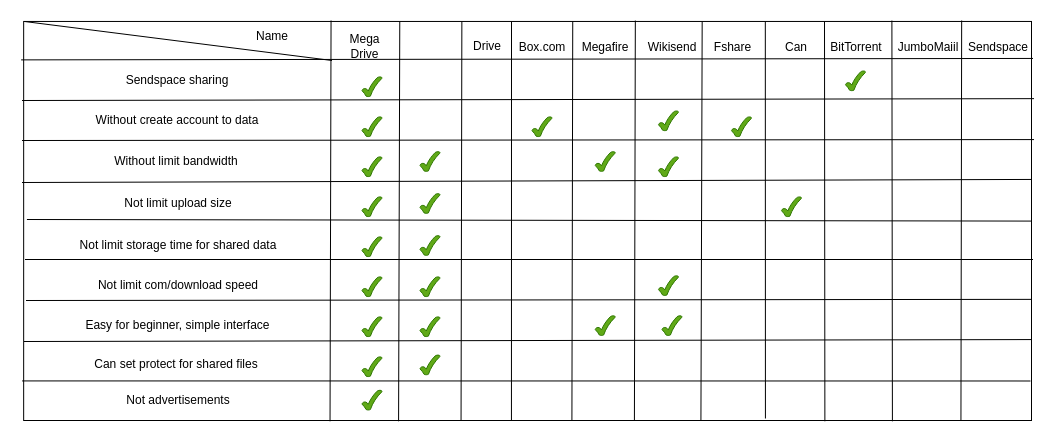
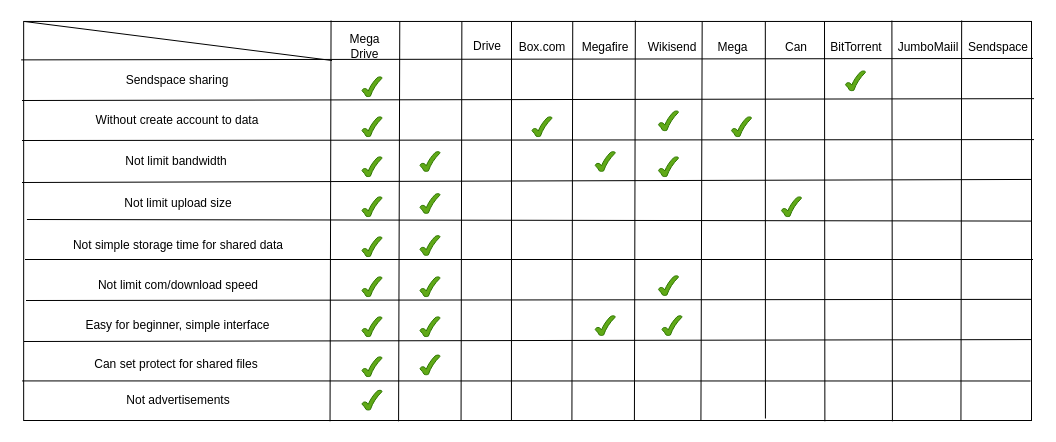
  <mxCell id="0" style=";html=1;" />
  <mxCell id="1" style=";html=1;" parent="0" />
  <mxCell id="2" value="" style="rounded=0;whiteSpace=wrap;html=1;arcSize=2;fillColor=none;" vertex="1" parent="1"><mxGeometry x="23.16" y="20.96" width="1007.84" height="399.04" as="geometry" /></mxCell>
  <mxCell id="3" value="" style="endArrow=none;html=1;rounded=0;entryX=1.001;entryY=0.103;entryDx=0;entryDy=0;exitX=-0.003;exitY=0.107;exitDx=0;exitDy=0;entryPerimeter=0;exitPerimeter=0;" edge="1" parent="1"><mxGeometry width="50" height="50" relative="1" as="geometry"><mxPoint x="20.636" y="59.377" as="sourcePoint" /><mxPoint x="1032.508" y="57.941" as="targetPoint" /></mxGeometry></mxCell>
  <mxCell id="4" value="" style="endArrow=none;html=1;rounded=0;exitX=0.672;exitY=0.999;exitDx=0;exitDy=0;entryX=0.526;entryY=0.01;entryDx=0;entryDy=0;entryPerimeter=0;exitPerimeter=0;" edge="1" parent="1" source="2"><mxGeometry width="50" height="50" relative="1" as="geometry"><mxPoint x="701" y="458.348" as="sourcePoint" /><mxPoint x="701.68" y="20.96" as="targetPoint" /></mxGeometry></mxCell>
  <mxCell id="5" value="" style="endArrow=none;html=1;rounded=0;exitX=0.795;exitY=1.002;exitDx=0;exitDy=0;entryX=0.75;entryY=0;entryDx=0;entryDy=0;exitPerimeter=0;" edge="1" parent="1" source="2"><mxGeometry width="50" height="50" relative="1" as="geometry"><mxPoint x="824.24" y="459.561" as="sourcePoint" /><mxPoint x="824" y="20.96" as="targetPoint" /></mxGeometry></mxCell>
  <mxCell id="6" value="" style="endArrow=none;html=1;rounded=0;entryX=0.736;entryY=0.995;entryDx=0;entryDy=0;entryPerimeter=0;" edge="1" parent="1" target="2"><mxGeometry width="50" height="50" relative="1" as="geometry"><mxPoint x="764.82" y="20.96" as="sourcePoint" /><mxPoint x="765.14" y="460.439" as="targetPoint" /></mxGeometry></mxCell>
  <mxCell id="7" value="" style="endArrow=none;html=1;rounded=0;exitX=0.93;exitY=0.999;exitDx=0;exitDy=0;exitPerimeter=0;" edge="1" parent="1" source="2"><mxGeometry width="50" height="50" relative="1" as="geometry"><mxPoint x="961" y="460" as="sourcePoint" /><mxPoint x="961.16" y="20" as="targetPoint" /></mxGeometry></mxCell>
  <mxCell id="8" value="Mega Drive" style="text;html=1;align=center;verticalAlign=middle;whiteSpace=wrap;rounded=0;" vertex="1" parent="1"><mxGeometry x="336.5" y="36.21" width="55" height="20" as="geometry" /></mxCell>
  <mxCell id="9" value="JumboMaiil" style="text;html=1;align=center;verticalAlign=middle;whiteSpace=wrap;rounded=0;" vertex="1" parent="1"><mxGeometry x="897.74" y="31.82" width="60" height="30" as="geometry" /></mxCell>
  <mxCell id="10" value="BitTorrent" style="text;html=1;align=center;verticalAlign=middle;whiteSpace=wrap;rounded=0;" vertex="1" parent="1"><mxGeometry x="825.5" y="31.82" width="60" height="30" as="geometry" /></mxCell>
  <mxCell id="11" value="Can" style="text;html=1;align=center;verticalAlign=middle;whiteSpace=wrap;rounded=0;" vertex="1" parent="1"><mxGeometry x="765.5" y="31.82" width="60" height="30" as="geometry" /></mxCell>
  <mxCell id="12" value="" style="endArrow=none;html=1;rounded=0;exitX=0.606;exitY=0.999;exitDx=0;exitDy=0;exitPerimeter=0;entryX=0.584;entryY=0.003;entryDx=0;entryDy=0;entryPerimeter=0;" edge="1" parent="1" source="2"><mxGeometry width="50" height="50" relative="1" as="geometry"><mxPoint x="634.24" y="459.998" as="sourcePoint" /><mxPoint x="634.84" y="20.08" as="targetPoint" /></mxGeometry></mxCell>
- <mxCell id="13" value="Fshare" style="text;html=1;align=center;verticalAlign=middle;whiteSpace=wrap;rounded=0;" vertex="1" parent="1"><mxGeometry x="709.06" y="31.82" width="46.76" height="30" as="geometry" /></mxCell>
+ <mxCell id="13" value="Mega" style="text;html=1;align=center;verticalAlign=middle;whiteSpace=wrap;rounded=0;" vertex="1" parent="1"><mxGeometry x="709.06" y="31.82" width="46.76" height="30" as="geometry" /></mxCell>
  <mxCell id="14" value="Wikisend" style="text;html=1;align=center;verticalAlign=middle;whiteSpace=wrap;rounded=0;" vertex="1" parent="1"><mxGeometry x="641.5" y="31.82" width="60" height="30" as="geometry" /></mxCell>
  <mxCell id="15" value="" style="endArrow=none;html=1;rounded=0;exitX=0.544;exitY=0.999;exitDx=0;exitDy=0;exitPerimeter=0;" edge="1" parent="1" source="2"><mxGeometry width="50" height="50" relative="1" as="geometry"><mxPoint x="571" y="460.439" as="sourcePoint" /><mxPoint x="572.24" y="20.96" as="targetPoint" /></mxGeometry></mxCell>
  <mxCell id="16" value="" style="endArrow=none;html=1;rounded=0;exitX=0.484;exitY=1;exitDx=0;exitDy=0;exitPerimeter=0;entryX=0.292;entryY=0.003;entryDx=0;entryDy=0;entryPerimeter=0;" edge="1" parent="1" source="2"><mxGeometry width="50" height="50" relative="1" as="geometry"><mxPoint x="511.12" y="459.498" as="sourcePoint" /><mxPoint x="511" y="20.96" as="targetPoint" /></mxGeometry></mxCell>
  <mxCell id="17" value="Megafire" style="text;html=1;align=center;verticalAlign=middle;whiteSpace=wrap;rounded=0;" vertex="1" parent="1"><mxGeometry x="574.74" y="31.82" width="60" height="30" as="geometry" /></mxCell>
  <mxCell id="18" value="" style="endArrow=none;html=1;rounded=0;exitX=0.434;exitY=0.999;exitDx=0;exitDy=0;exitPerimeter=0;" edge="1" parent="1" source="2"><mxGeometry width="50" height="50" relative="1" as="geometry"><mxPoint x="461" y="459.561" as="sourcePoint" /><mxPoint x="461.36" y="20.96" as="targetPoint" /></mxGeometry></mxCell>
  <mxCell id="19" value="Box.com" style="text;html=1;align=center;verticalAlign=middle;whiteSpace=wrap;rounded=0;" vertex="1" parent="1"><mxGeometry x="511.5" y="31.82" width="60" height="30" as="geometry" /></mxCell>
  <mxCell id="20" value="" style="endArrow=none;html=1;rounded=0;exitX=0.372;exitY=1.002;exitDx=0;exitDy=0;exitPerimeter=0;" edge="1" parent="1" source="2"><mxGeometry width="50" height="50" relative="1" as="geometry"><mxPoint x="399" y="459.162" as="sourcePoint" /><mxPoint x="399.28" y="21" as="targetPoint" /></mxGeometry></mxCell>
  <mxCell id="21" value="Drive" style="text;html=1;align=center;verticalAlign=middle;whiteSpace=wrap;rounded=0;" vertex="1" parent="1"><mxGeometry x="461.5" y="30.61" width="50" height="30" as="geometry" /></mxCell>
  <mxCell id="22" value="" style="endArrow=none;html=1;rounded=0;exitX=0.304;exitY=1.002;exitDx=0;exitDy=0;exitPerimeter=0;" edge="1" parent="1" source="2"><mxGeometry width="50" height="50" relative="1" as="geometry"><mxPoint x="330.35" y="459.479" as="sourcePoint" /><mxPoint x="330.55" y="20" as="targetPoint" /></mxGeometry></mxCell>
  <mxCell id="23" value="" style="endArrow=none;html=1;rounded=0;exitX=0;exitY=0;exitDx=0;exitDy=0;" edge="1" parent="1"><mxGeometry width="50" height="50" relative="1" as="geometry"><mxPoint x="23.66" y="20.96" as="sourcePoint" /><mxPoint x="331.5" y="60" as="targetPoint" /></mxGeometry></mxCell>
- <mxCell id="24" value="Name" style="text;html=1;align=center;verticalAlign=middle;whiteSpace=wrap;rounded=0;" vertex="1" parent="1"><mxGeometry x="241.5" y="20.96" width="60" height="30" as="geometry" /></mxCell>
  <mxCell id="25" value="" style="endArrow=none;html=1;rounded=0;entryX=1.002;entryY=0.215;entryDx=0;entryDy=0;entryPerimeter=0;exitX=0;exitY=1;exitDx=0;exitDy=0;" edge="1" parent="1" source="32"><mxGeometry width="50" height="50" relative="1" as="geometry"><mxPoint x="67.74" y="105.25" as="sourcePoint" /><mxPoint x="1033.516" y="98.154" as="targetPoint" /></mxGeometry></mxCell>
  <mxCell id="26" value="" style="endArrow=none;html=1;rounded=0;entryX=1.002;entryY=0.329;entryDx=0;entryDy=0;exitX=0;exitY=1;exitDx=0;exitDy=0;entryPerimeter=0;" edge="1" parent="1" source="41"><mxGeometry width="50" height="50" relative="1" as="geometry"><mxPoint x="25.82" y="145.25" as="sourcePoint" /><mxPoint x="1033.516" y="139.084" as="targetPoint" /></mxGeometry></mxCell>
  <mxCell id="27" value="" style="endArrow=none;html=1;rounded=0;entryX=1;entryY=0.44;entryDx=0;entryDy=0;entryPerimeter=0;exitX=0;exitY=1;exitDx=0;exitDy=0;" edge="1" parent="1" source="44"><mxGeometry width="50" height="50" relative="1" as="geometry"><mxPoint x="23.66" y="184.61" as="sourcePoint" /><mxPoint x="1031.5" y="178.938" as="targetPoint" /></mxGeometry></mxCell>
  <mxCell id="28" value="" style="endArrow=none;html=1;rounded=0;entryX=0.999;entryY=0.556;entryDx=0;entryDy=0;entryPerimeter=0;exitX=0.002;exitY=0.9;exitDx=0;exitDy=0;exitPerimeter=0;" edge="1" parent="1" source="45"><mxGeometry width="50" height="50" relative="1" as="geometry"><mxPoint x="23.66" y="226.85" as="sourcePoint" /><mxPoint x="1030.492" y="220.586" as="targetPoint" /></mxGeometry></mxCell>
  <mxCell id="29" value="" style="endArrow=none;html=1;rounded=0;entryX=1.001;entryY=0.663;entryDx=0;entryDy=0;entryPerimeter=0;" edge="1" parent="1"><mxGeometry width="50" height="50" relative="1" as="geometry"><mxPoint x="24.5" y="259" as="sourcePoint" /><mxPoint x="1032.508" y="259.004" as="targetPoint" /></mxGeometry></mxCell>
  <mxCell id="30" value="" style="endArrow=none;html=1;rounded=0;entryX=1;entryY=0.774;entryDx=0;entryDy=0;entryPerimeter=0;" edge="1" parent="1"><mxGeometry width="50" height="50" relative="1" as="geometry"><mxPoint x="25.5" y="300" as="sourcePoint" /><mxPoint x="1031.5" y="298.857" as="targetPoint" /></mxGeometry></mxCell>
  <mxCell id="31" value="" style="endArrow=none;html=1;rounded=0;entryX=1;entryY=0.886;entryDx=0;entryDy=0;entryPerimeter=0;" edge="1" parent="1"><mxGeometry width="50" height="50" relative="1" as="geometry"><mxPoint x="23.5" y="341" as="sourcePoint" /><mxPoint x="1031.5" y="339.069" as="targetPoint" /></mxGeometry></mxCell>
  <mxCell id="32" value="Sendspace sharing" style="text;html=1;align=center;verticalAlign=middle;whiteSpace=wrap;rounded=0;fillColor=none;strokeColor=none;" vertex="1" parent="1"><mxGeometry x="21.5" y="60.61" width="310" height="39.39" as="geometry" /></mxCell>
  <mxCell id="33" value="" style="verticalLabelPosition=bottom;verticalAlign=top;html=1;shape=mxgraph.basic.tick;fillColor=#60a917;strokeColor=#2D7600;fontColor=#ffffff;" vertex="1" parent="1"><mxGeometry x="361.5" y="76.21" width="20" height="20" as="geometry" /></mxCell>
  <mxCell id="34" value="" style="verticalLabelPosition=bottom;verticalAlign=top;html=1;shape=mxgraph.basic.tick;fillColor=#60a917;strokeColor=#2D7600;fontColor=#ffffff;" vertex="1" parent="1"><mxGeometry x="361.5" y="116.21" width="20" height="20" as="geometry" /></mxCell>
  <mxCell id="35" value="" style="verticalLabelPosition=bottom;verticalAlign=top;html=1;shape=mxgraph.basic.tick;fillColor=#60a917;strokeColor=#2D7600;fontColor=#ffffff;" vertex="1" parent="1"><mxGeometry x="361.5" y="156.21" width="20" height="20" as="geometry" /></mxCell>
  <mxCell id="36" value="" style="verticalLabelPosition=bottom;verticalAlign=top;html=1;shape=mxgraph.basic.tick;fillColor=#60a917;strokeColor=#2D7600;fontColor=#ffffff;" vertex="1" parent="1"><mxGeometry x="361.5" y="196.21" width="20" height="20" as="geometry" /></mxCell>
  <mxCell id="37" value="" style="verticalLabelPosition=bottom;verticalAlign=top;html=1;shape=mxgraph.basic.tick;fillColor=#60a917;strokeColor=#2D7600;fontColor=#ffffff;" vertex="1" parent="1"><mxGeometry x="361.5" y="276.21" width="20" height="20" as="geometry" /></mxCell>
  <mxCell id="38" value="" style="verticalLabelPosition=bottom;verticalAlign=top;html=1;shape=mxgraph.basic.tick;fillColor=#60a917;strokeColor=#2D7600;fontColor=#ffffff;" vertex="1" parent="1"><mxGeometry x="361.5" y="236.21" width="20" height="20" as="geometry" /></mxCell>
  <mxCell id="39" value="" style="verticalLabelPosition=bottom;verticalAlign=top;html=1;shape=mxgraph.basic.tick;fillColor=#60a917;strokeColor=#2D7600;fontColor=#ffffff;" vertex="1" parent="1"><mxGeometry x="361.5" y="316.21" width="20" height="20" as="geometry" /></mxCell>
  <mxCell id="40" value="" style="verticalLabelPosition=bottom;verticalAlign=top;html=1;shape=mxgraph.basic.tick;fillColor=#60a917;strokeColor=#2D7600;fontColor=#ffffff;" vertex="1" parent="1"><mxGeometry x="361.5" y="356.21" width="20" height="20" as="geometry" /></mxCell>
  <mxCell id="41" value="Without create account to data" style="text;html=1;align=center;verticalAlign=middle;whiteSpace=wrap;rounded=0;fillColor=none;strokeColor=none;" vertex="1" parent="1"><mxGeometry x="21.5" y="100.61" width="310" height="39.39" as="geometry" /></mxCell>
  <mxCell id="42" value="" style="endArrow=none;html=1;rounded=0;exitX=0.862;exitY=1.002;exitDx=0;exitDy=0;exitPerimeter=0;entryX=0.86;entryY=0.006;entryDx=0;entryDy=0;entryPerimeter=0;" edge="1" parent="1" source="2"><mxGeometry width="50" height="50" relative="1" as="geometry"><mxPoint x="891" y="459.998" as="sourcePoint" /><mxPoint x="891.4" y="20.084" as="targetPoint" /></mxGeometry></mxCell>
  <mxCell id="43" value="Sendspace" style="text;html=1;align=center;verticalAlign=middle;whiteSpace=wrap;rounded=0;" vertex="1" parent="1"><mxGeometry x="967.74" y="31.82" width="60" height="30" as="geometry" /></mxCell>
- <mxCell id="44" value="&lt;div&gt;Without limit bandwidth&lt;/div&gt;" style="text;html=1;align=center;verticalAlign=middle;whiteSpace=wrap;rounded=0;fillColor=none;strokeColor=none;" vertex="1" parent="1"><mxGeometry x="21.5" y="140" width="308" height="42" as="geometry" /></mxCell>
+ <mxCell id="44" value="&lt;div&gt;Not limit bandwidth&lt;/div&gt;" style="text;html=1;align=center;verticalAlign=middle;whiteSpace=wrap;rounded=0;fillColor=none;strokeColor=none;" vertex="1" parent="1"><mxGeometry x="21.5" y="140" width="308" height="42" as="geometry" /></mxCell>
  <mxCell id="45" value="Not limit upload size" style="text;html=1;align=center;verticalAlign=middle;whiteSpace=wrap;rounded=0;fillColor=none;strokeColor=none;" vertex="1" parent="1"><mxGeometry x="25.82" y="183" width="303.68" height="40" as="geometry" /></mxCell>
- <mxCell id="46" value="Not limit storage time for shared data" style="text;html=1;align=center;verticalAlign=middle;whiteSpace=wrap;rounded=0;fillColor=none;strokeColor=none;" vertex="1" parent="1"><mxGeometry x="23.66" y="226" width="307.84" height="38" as="geometry" /></mxCell>
+ <mxCell id="46" value="Not simple storage time for shared data" style="text;html=1;align=center;verticalAlign=middle;whiteSpace=wrap;rounded=0;fillColor=none;strokeColor=none;" vertex="1" parent="1"><mxGeometry x="23.66" y="226" width="307.84" height="38" as="geometry" /></mxCell>
  <mxCell id="47" value="&lt;div&gt;Not limit com/download speed&lt;/div&gt;" style="text;html=1;align=center;verticalAlign=middle;whiteSpace=wrap;rounded=0;fillColor=none;strokeColor=none;" vertex="1" parent="1"><mxGeometry x="25.82" y="266.21" width="303.68" height="37.79" as="geometry" /></mxCell>
  <mxCell id="48" value="Can set protect for shared files" style="text;html=1;align=center;verticalAlign=middle;whiteSpace=wrap;rounded=0;fillColor=none;strokeColor=none;" vertex="1" parent="1"><mxGeometry x="22.82" y="344" width="305.68" height="40.79" as="geometry" /></mxCell>
  <mxCell id="49" value="&lt;div&gt;Easy for beginner, simple interface&lt;/div&gt;" style="text;html=1;align=center;verticalAlign=middle;whiteSpace=wrap;rounded=0;fillColor=none;strokeColor=none;" vertex="1" parent="1"><mxGeometry x="25.82" y="306.21" width="302.68" height="37.79" as="geometry" /></mxCell>
  <mxCell id="50" value="" style="verticalLabelPosition=bottom;verticalAlign=top;html=1;shape=mxgraph.basic.tick;fillColor=#60a917;strokeColor=#2D7600;fontColor=#ffffff;" vertex="1" parent="1"><mxGeometry x="419.5" y="316.21" width="20" height="20" as="geometry" /></mxCell>
  <mxCell id="51" value="" style="endArrow=none;html=1;rounded=0;entryX=0.999;entryY=0.901;entryDx=0;entryDy=0;entryPerimeter=0;exitX=-0.004;exitY=0.893;exitDx=0;exitDy=0;exitPerimeter=0;" edge="1" parent="1" source="48" target="2"><mxGeometry width="50" height="50" relative="1" as="geometry"><mxPoint x="23.66" y="378.14" as="sourcePoint" /><mxPoint x="1031.66" y="376.209" as="targetPoint" /></mxGeometry></mxCell>
  <mxCell id="52" value="Not advertisements" style="text;html=1;align=center;verticalAlign=middle;whiteSpace=wrap;rounded=0;fillColor=none;strokeColor=none;" vertex="1" parent="1"><mxGeometry x="24.82" y="379.21" width="305.68" height="40.79" as="geometry" /></mxCell>
  <mxCell id="53" value="" style="verticalLabelPosition=bottom;verticalAlign=top;html=1;shape=mxgraph.basic.tick;fillColor=#60a917;strokeColor=#2D7600;fontColor=#ffffff;" vertex="1" parent="1"><mxGeometry x="361.5" y="389.6" width="20" height="20" as="geometry" /></mxCell>
  <mxCell id="54" value="" style="verticalLabelPosition=bottom;verticalAlign=top;html=1;shape=mxgraph.basic.tick;fillColor=#60a917;strokeColor=#2D7600;fontColor=#ffffff;" vertex="1" parent="1"><mxGeometry x="419.5" y="276.21" width="20" height="20" as="geometry" /></mxCell>
  <mxCell id="55" value="" style="verticalLabelPosition=bottom;verticalAlign=top;html=1;shape=mxgraph.basic.tick;fillColor=#60a917;strokeColor=#2D7600;fontColor=#ffffff;" vertex="1" parent="1"><mxGeometry x="419.5" y="354.39" width="20" height="20" as="geometry" /></mxCell>
  <mxCell id="56" value="" style="verticalLabelPosition=bottom;verticalAlign=top;html=1;shape=mxgraph.basic.tick;fillColor=#60a917;strokeColor=#2D7600;fontColor=#ffffff;" vertex="1" parent="1"><mxGeometry x="845" y="70.3" width="20" height="20" as="geometry" /></mxCell>
  <mxCell id="57" value="" style="verticalLabelPosition=bottom;verticalAlign=top;html=1;shape=mxgraph.basic.tick;fillColor=#60a917;strokeColor=#2D7600;fontColor=#ffffff;" vertex="1" parent="1"><mxGeometry x="731" y="116.21" width="20" height="20" as="geometry" /></mxCell>
  <mxCell id="58" value="" style="verticalLabelPosition=bottom;verticalAlign=top;html=1;shape=mxgraph.basic.tick;fillColor=#60a917;strokeColor=#2D7600;fontColor=#ffffff;" vertex="1" parent="1"><mxGeometry x="419.5" y="193" width="20" height="20" as="geometry" /></mxCell>
  <mxCell id="59" value="" style="verticalLabelPosition=bottom;verticalAlign=top;html=1;shape=mxgraph.basic.tick;fillColor=#60a917;strokeColor=#2D7600;fontColor=#ffffff;" vertex="1" parent="1"><mxGeometry x="419.5" y="151" width="20" height="20" as="geometry" /></mxCell>
  <mxCell id="60" value="" style="verticalLabelPosition=bottom;verticalAlign=top;html=1;shape=mxgraph.basic.tick;fillColor=#60a917;strokeColor=#2D7600;fontColor=#ffffff;" vertex="1" parent="1"><mxGeometry x="419.5" y="235" width="20" height="20" as="geometry" /></mxCell>
  <mxCell id="61" value="" style="verticalLabelPosition=bottom;verticalAlign=top;html=1;shape=mxgraph.basic.tick;fillColor=#60a917;strokeColor=#2D7600;fontColor=#ffffff;" vertex="1" parent="1"><mxGeometry x="658" y="110.3" width="20" height="20" as="geometry" /></mxCell>
  <mxCell id="62" value="" style="verticalLabelPosition=bottom;verticalAlign=top;html=1;shape=mxgraph.basic.tick;fillColor=#60a917;strokeColor=#2D7600;fontColor=#ffffff;" vertex="1" parent="1"><mxGeometry x="661.5" y="315.11" width="20" height="20" as="geometry" /></mxCell>
  <mxCell id="63" value="" style="verticalLabelPosition=bottom;verticalAlign=top;html=1;shape=mxgraph.basic.tick;fillColor=#60a917;strokeColor=#2D7600;fontColor=#ffffff;" vertex="1" parent="1"><mxGeometry x="658" y="275.11" width="20" height="20" as="geometry" /></mxCell>
  <mxCell id="64" value="" style="verticalLabelPosition=bottom;verticalAlign=top;html=1;shape=mxgraph.basic.tick;fillColor=#60a917;strokeColor=#2D7600;fontColor=#ffffff;" vertex="1" parent="1"><mxGeometry x="658" y="156.21" width="20" height="20" as="geometry" /></mxCell>
  <mxCell id="65" value="" style="verticalLabelPosition=bottom;verticalAlign=top;html=1;shape=mxgraph.basic.tick;fillColor=#60a917;strokeColor=#2D7600;fontColor=#ffffff;" vertex="1" parent="1"><mxGeometry x="594.74" y="151" width="20" height="20" as="geometry" /></mxCell>
  <mxCell id="66" value="" style="verticalLabelPosition=bottom;verticalAlign=top;html=1;shape=mxgraph.basic.tick;fillColor=#60a917;strokeColor=#2D7600;fontColor=#ffffff;" vertex="1" parent="1"><mxGeometry x="594.74" y="315.11" width="20" height="20" as="geometry" /></mxCell>
  <mxCell id="67" value="" style="verticalLabelPosition=bottom;verticalAlign=top;html=1;shape=mxgraph.basic.tick;fillColor=#60a917;strokeColor=#2D7600;fontColor=#ffffff;" vertex="1" parent="1"><mxGeometry x="781" y="196.21" width="20" height="20" as="geometry" /></mxCell>
  <mxCell id="68" value="" style="verticalLabelPosition=bottom;verticalAlign=top;html=1;shape=mxgraph.basic.tick;fillColor=#60a917;strokeColor=#2D7600;fontColor=#ffffff;" vertex="1" parent="1"><mxGeometry x="531.5" y="116.21" width="20" height="20" as="geometry" /></mxCell>
